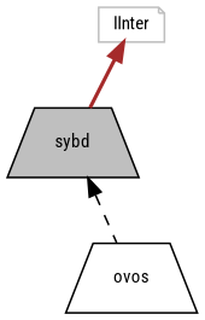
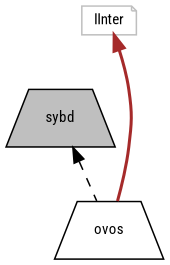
  digraph {
    fontname="Roboto Condensed"
    node [color=black fillcolor=white fontname="Roboto Condensed" fontsize=10 shape=trapezium style=filled]
    edge [dir=back fontname="Roboto Condensed" fontsize=10 labelfontname=Helvetica labelfontsize=10]
    n1 [fillcolor=grey75 fontcolor=black height=0.2 label=sybd width=0.4]
    n2 [height=0.2 label=ovos width=0.4]
    n3 [color=grey75 height=0.2 label=IInter shape=note width=0.4]
    n1 -> n2 [color=black style=dashed]
-   n3 -> n1 [color=brown style=bold]
+   n3 -> n2 [color=brown style=bold]
  }
